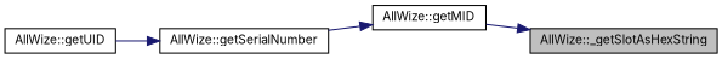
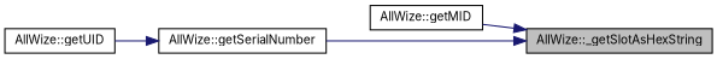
  digraph {
    fontname=Inter
    rankdir=RL
    node [color=black fillcolor=white fontname=Inter fontsize=10 shape=record style=filled]
    edge [color=midnightblue dir=back fontname=Inter fontsize=10 labelfontname=Helvetica labelfontsize=10 style=solid]
    n1 [fillcolor=grey75 fontcolor=black height=0.2 label="AllWize::_getSlotAsHexString" width=0.4]
    n2 [height=0.2 label="AllWize::getMID" width=0.4]
    n3 [height=0.2 label="AllWize::getSerialNumber" width=0.4]
    n4 [height=0.2 label="AllWize::getUID" width=0.4]
    n1 -> n2
-   n2 -> n3
+   n1 -> n3
    n3 -> n4
  }
